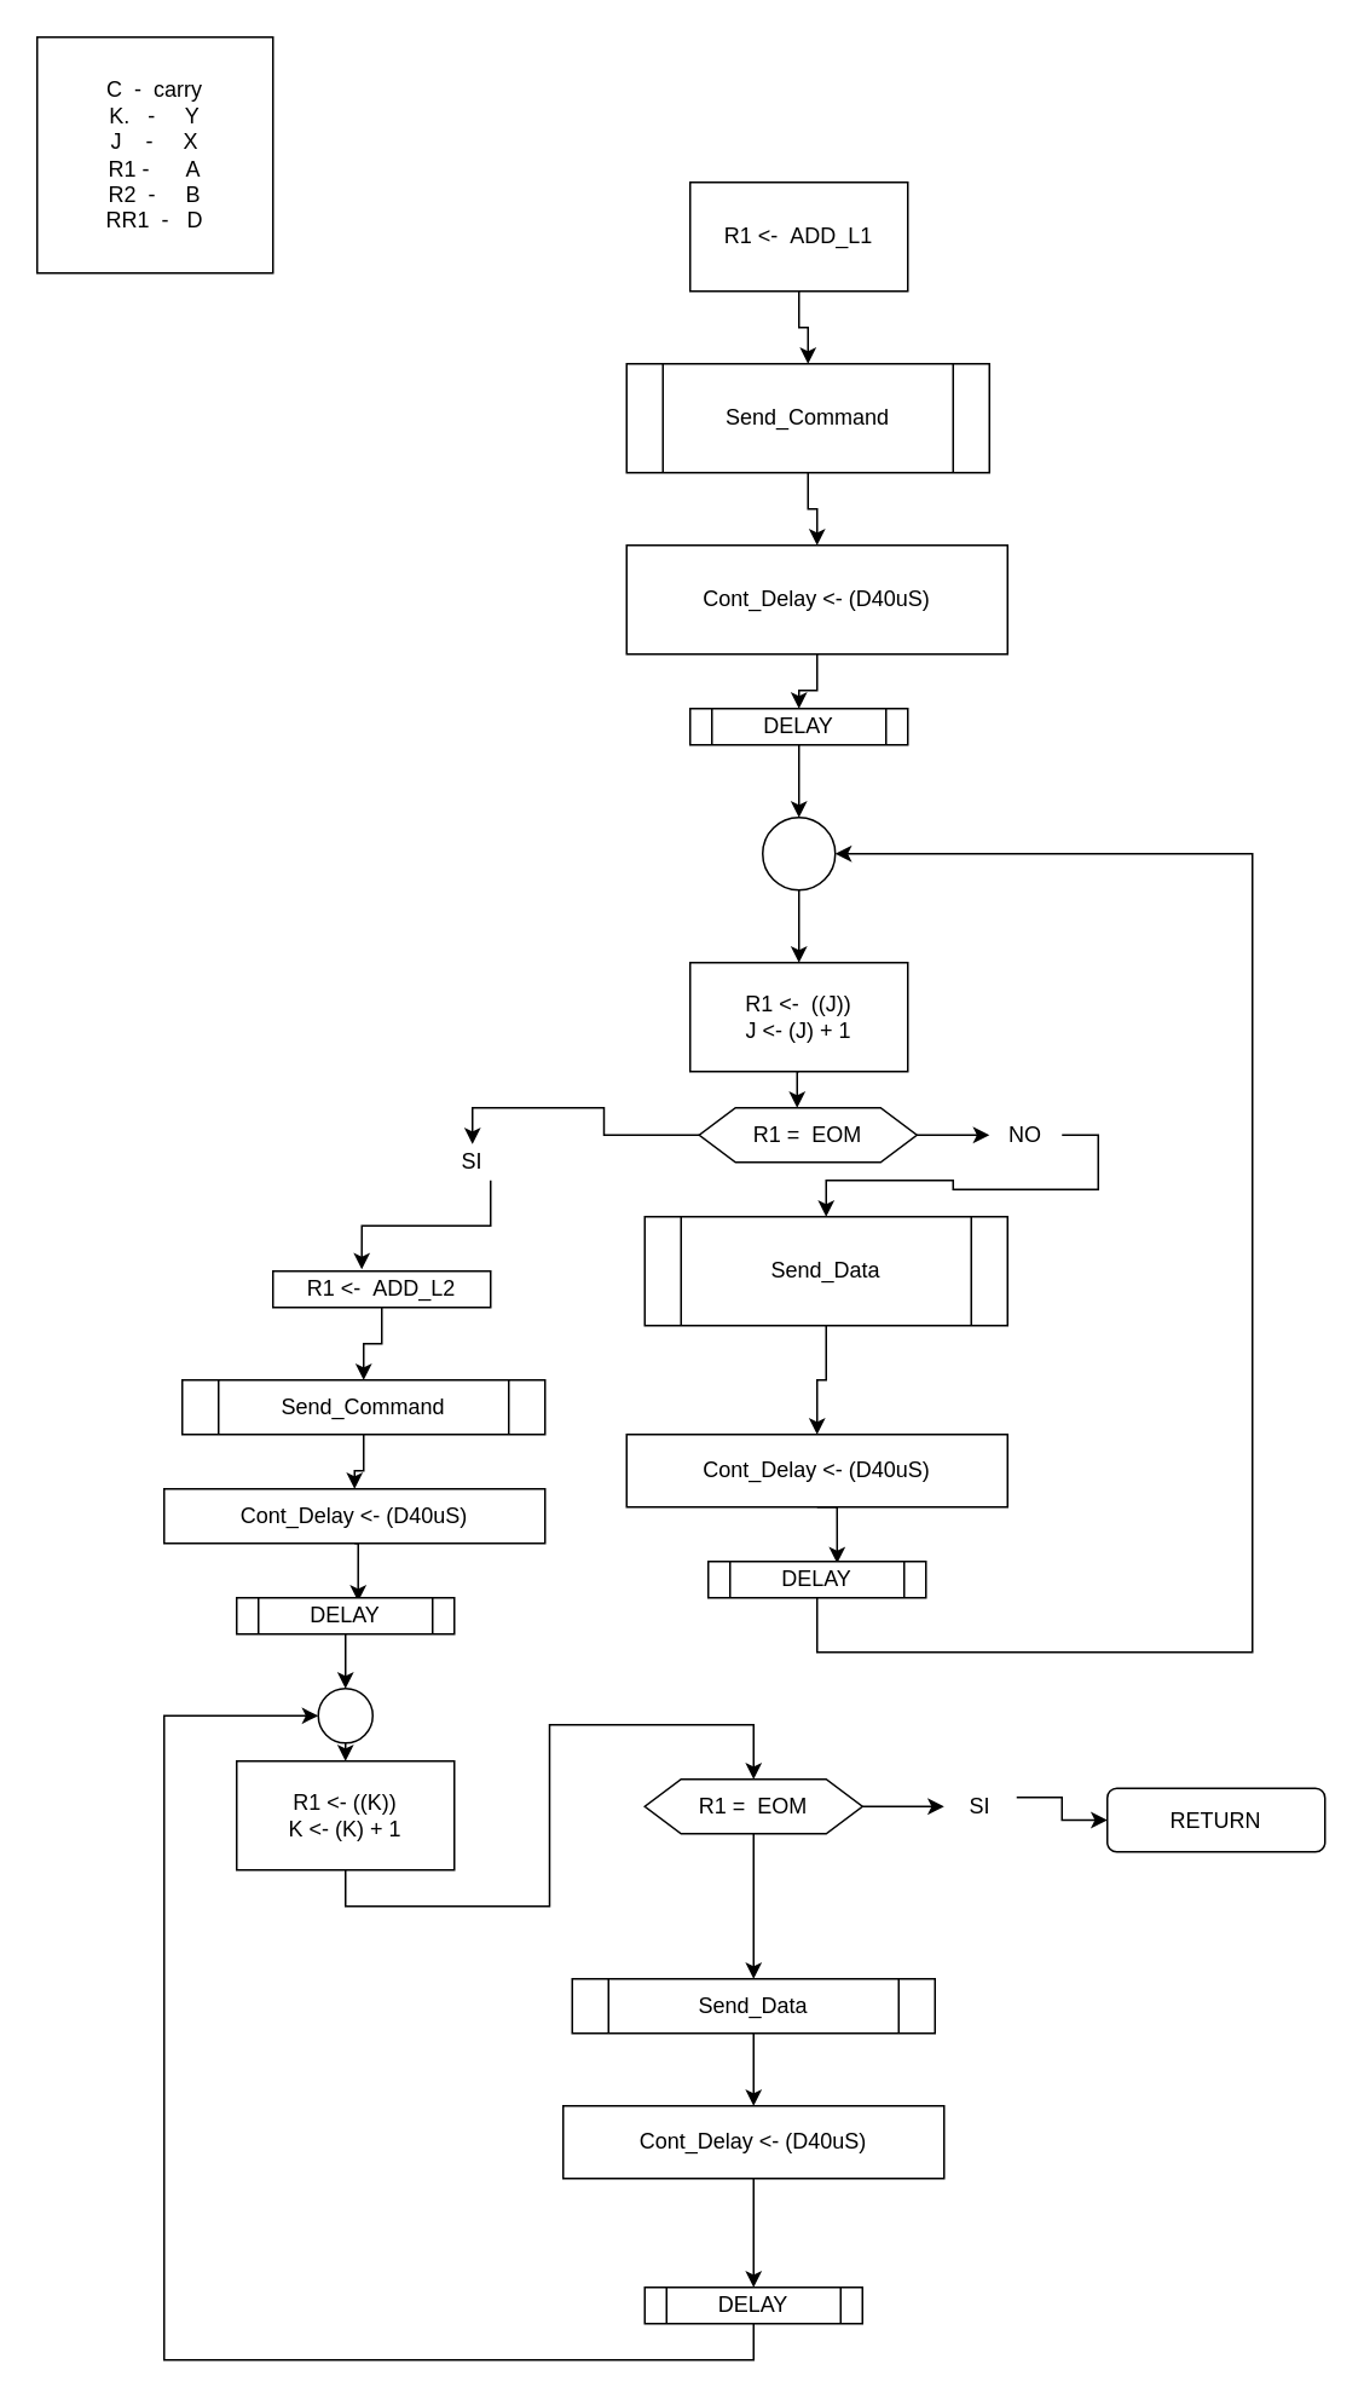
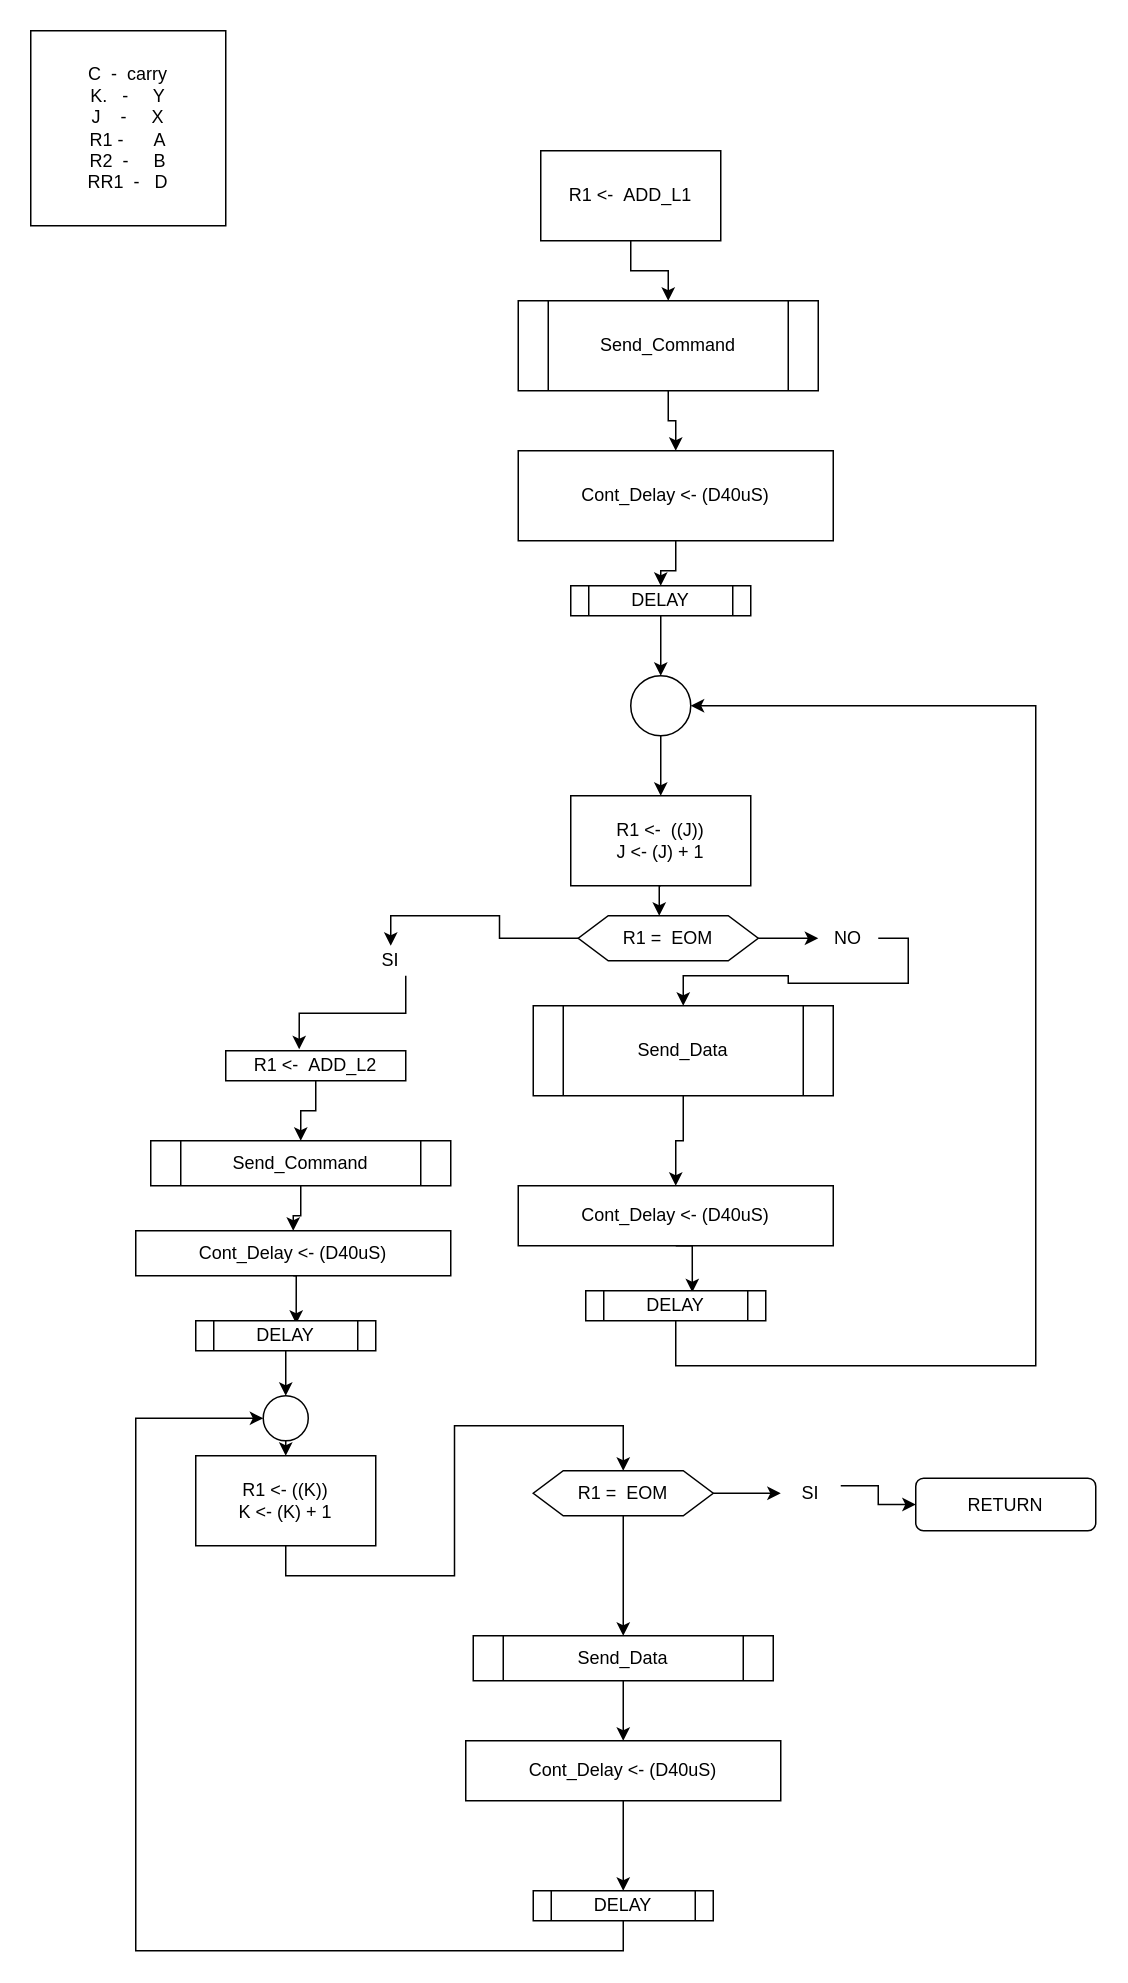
  <mxCell id="0" />
  <mxCell id="1" parent="0" />
  <mxCell id="2" value="C &amp;nbsp;- &amp;nbsp;carry&lt;br&gt;K. &amp;nbsp; - &amp;nbsp; &amp;nbsp; Y&lt;br&gt;J &amp;nbsp; &amp;nbsp;- &amp;nbsp; &amp;nbsp; X&lt;br&gt;R1 - &amp;nbsp; &amp;nbsp; &amp;nbsp;A&lt;br&gt;R2 &amp;nbsp;- &amp;nbsp; &amp;nbsp; B&lt;br&gt;RR1 &amp;nbsp;- &amp;nbsp; D" style="whiteSpace=wrap;html=1;aspect=fixed;" parent="1" vertex="1"><mxGeometry y="20" width="130" height="130" as="geometry" x="20" /></mxCell>
  <mxCell id="3" style="edgeStyle=orthogonalEdgeStyle;rounded=0;orthogonalLoop=1;jettySize=auto;html=1;exitX=0.5;exitY=1;exitDx=0;exitDy=0;" parent="1" source="4" target="6" edge="1"><mxGeometry relative="1" as="geometry" /></mxCell>
- <mxCell id="4" value="R1 &amp;lt;- &amp;nbsp;ADD_L1" style="rounded=0;whiteSpace=wrap;html=1;" parent="1" vertex="1"><mxGeometry x="380" y="100" width="120" height="60" as="geometry" /></mxCell>
+ <mxCell id="4" value="R1 &amp;lt;- &amp;nbsp;ADD_L1" style="rounded=0;whiteSpace=wrap;html=1;" parent="1" vertex="1"><mxGeometry x="360" y="100" width="120" height="60" as="geometry" /></mxCell>
  <mxCell id="5" style="edgeStyle=orthogonalEdgeStyle;rounded=0;orthogonalLoop=1;jettySize=auto;html=1;exitX=0.5;exitY=1;exitDx=0;exitDy=0;" parent="1" source="6" target="8" edge="1"><mxGeometry relative="1" as="geometry" /></mxCell>
  <mxCell id="6" value="Send_Command" style="shape=process;whiteSpace=wrap;html=1;backgroundOutline=1;" parent="1" vertex="1"><mxGeometry x="345" y="200" width="200" height="60" as="geometry" /></mxCell>
  <mxCell id="7" style="edgeStyle=orthogonalEdgeStyle;rounded=0;orthogonalLoop=1;jettySize=auto;html=1;exitX=0.5;exitY=1;exitDx=0;exitDy=0;" parent="1" source="8" target="10" edge="1"><mxGeometry relative="1" as="geometry" /></mxCell>
  <mxCell id="8" value="Cont_Delay &amp;lt;- (D40uS)" style="rounded=0;whiteSpace=wrap;html=1;" parent="1" vertex="1"><mxGeometry x="345" y="300" width="210" height="60" as="geometry" /></mxCell>
  <mxCell id="9" style="edgeStyle=orthogonalEdgeStyle;rounded=0;orthogonalLoop=1;jettySize=auto;html=1;exitX=0.5;exitY=1;exitDx=0;exitDy=0;entryX=0.5;entryY=0;entryDx=0;entryDy=0;" parent="1" source="10" target="12" edge="1"><mxGeometry relative="1" as="geometry" /></mxCell>
  <mxCell id="10" value="DELAY" style="shape=process;whiteSpace=wrap;html=1;backgroundOutline=1;" parent="1" vertex="1"><mxGeometry x="380" y="390" width="120" height="20" as="geometry" /></mxCell>
  <mxCell id="11" style="edgeStyle=orthogonalEdgeStyle;rounded=0;orthogonalLoop=1;jettySize=auto;html=1;exitX=0.5;exitY=1;exitDx=0;exitDy=0;entryX=0.5;entryY=0;entryDx=0;entryDy=0;" parent="1" source="12" target="14" edge="1"><mxGeometry relative="1" as="geometry" /></mxCell>
  <mxCell id="12" value="" style="ellipse;whiteSpace=wrap;html=1;aspect=fixed;" parent="1" vertex="1"><mxGeometry x="420" y="450" width="40" height="40" as="geometry" /></mxCell>
  <mxCell id="13" style="edgeStyle=orthogonalEdgeStyle;rounded=0;orthogonalLoop=1;jettySize=auto;html=1;exitX=0.5;exitY=1;exitDx=0;exitDy=0;entryX=0.45;entryY=0;entryDx=0;entryDy=0;entryPerimeter=0;" parent="1" source="14" target="17" edge="1"><mxGeometry relative="1" as="geometry" /></mxCell>
  <mxCell id="14" value="R1 &amp;lt;- &amp;nbsp;((J))&lt;br&gt;J &amp;lt;- (J) + 1" style="rounded=0;whiteSpace=wrap;html=1;" parent="1" vertex="1"><mxGeometry x="380" y="530" width="120" height="60" as="geometry" /></mxCell>
  <mxCell id="15" style="edgeStyle=orthogonalEdgeStyle;rounded=0;orthogonalLoop=1;jettySize=auto;html=1;exitX=0;exitY=0.5;exitDx=0;exitDy=0;entryX=0.5;entryY=0;entryDx=0;entryDy=0;" parent="1" source="17" target="25" edge="1"><mxGeometry relative="1" as="geometry" /></mxCell>
  <mxCell id="16" style="edgeStyle=orthogonalEdgeStyle;rounded=0;orthogonalLoop=1;jettySize=auto;html=1;exitX=1;exitY=0.5;exitDx=0;exitDy=0;entryX=0;entryY=0.5;entryDx=0;entryDy=0;" edge="1" parent="1" source="17" target="52"><mxGeometry relative="1" as="geometry" /></mxCell>
  <mxCell id="17" value="R1 = &amp;nbsp;EOM" style="shape=hexagon;perimeter=hexagonPerimeter2;whiteSpace=wrap;html=1;fixedSize=1;" parent="1" vertex="1"><mxGeometry x="385" y="610" width="120" height="30" as="geometry" /></mxCell>
  <mxCell id="18" style="edgeStyle=orthogonalEdgeStyle;rounded=0;orthogonalLoop=1;jettySize=auto;html=1;exitX=0.5;exitY=1;exitDx=0;exitDy=0;" parent="1" source="19" target="21" edge="1"><mxGeometry relative="1" as="geometry" /></mxCell>
  <mxCell id="19" value="Send_Data" style="shape=process;whiteSpace=wrap;html=1;backgroundOutline=1;" parent="1" vertex="1"><mxGeometry x="355" y="670" width="200" height="60" as="geometry" /></mxCell>
  <mxCell id="20" style="edgeStyle=orthogonalEdgeStyle;rounded=0;orthogonalLoop=1;jettySize=auto;html=1;exitX=0.5;exitY=1;exitDx=0;exitDy=0;entryX=0.592;entryY=0.05;entryDx=0;entryDy=0;entryPerimeter=0;" parent="1" source="21" target="23" edge="1"><mxGeometry relative="1" as="geometry" /></mxCell>
  <mxCell id="21" value="Cont_Delay &amp;lt;- (D40uS)" style="rounded=0;whiteSpace=wrap;html=1;" parent="1" vertex="1"><mxGeometry x="345" y="790" width="210" height="40" as="geometry" /></mxCell>
  <mxCell id="22" style="edgeStyle=orthogonalEdgeStyle;rounded=0;orthogonalLoop=1;jettySize=auto;html=1;exitX=0.5;exitY=1;exitDx=0;exitDy=0;entryX=1;entryY=0.5;entryDx=0;entryDy=0;" parent="1" source="23" target="12" edge="1"><mxGeometry relative="1" as="geometry"><Array as="points"><mxPoint x="450" y="910" /><mxPoint x="690" y="910" /><mxPoint x="690" y="470" /></Array></mxGeometry></mxCell>
  <mxCell id="23" value="DELAY" style="shape=process;whiteSpace=wrap;html=1;backgroundOutline=1;" parent="1" vertex="1"><mxGeometry x="390" y="860" width="120" height="20" as="geometry" /></mxCell>
  <mxCell id="24" style="edgeStyle=orthogonalEdgeStyle;rounded=0;orthogonalLoop=1;jettySize=auto;html=1;exitX=0.75;exitY=1;exitDx=0;exitDy=0;entryX=0.408;entryY=-0.05;entryDx=0;entryDy=0;entryPerimeter=0;" parent="1" source="25" target="27" edge="1"><mxGeometry relative="1" as="geometry" /></mxCell>
  <mxCell id="25" value="SI" style="text;html=1;strokeColor=none;fillColor=none;align=center;verticalAlign=middle;whiteSpace=wrap;rounded=0;" parent="1" vertex="1"><mxGeometry x="240" y="630" width="40" height="20" as="geometry" /></mxCell>
  <mxCell id="26" style="edgeStyle=orthogonalEdgeStyle;rounded=0;orthogonalLoop=1;jettySize=auto;html=1;exitX=0.5;exitY=1;exitDx=0;exitDy=0;" parent="1" source="27" target="30" edge="1"><mxGeometry relative="1" as="geometry" /></mxCell>
  <mxCell id="27" value="R1 &amp;lt;- &amp;nbsp;ADD_L2" style="rounded=0;whiteSpace=wrap;html=1;" parent="1" vertex="1"><mxGeometry x="150" y="700" width="120" height="20" as="geometry" /></mxCell>
  <mxCell id="28" style="edgeStyle=orthogonalEdgeStyle;rounded=0;orthogonalLoop=1;jettySize=auto;html=1;exitX=0.5;exitY=1;exitDx=0;exitDy=0;" parent="1" source="6" target="6" edge="1"><mxGeometry relative="1" as="geometry" /></mxCell>
  <mxCell id="29" style="edgeStyle=orthogonalEdgeStyle;rounded=0;orthogonalLoop=1;jettySize=auto;html=1;exitX=0.5;exitY=1;exitDx=0;exitDy=0;" parent="1" source="30" target="32" edge="1"><mxGeometry relative="1" as="geometry" /></mxCell>
  <mxCell id="30" value="Send_Command" style="shape=process;whiteSpace=wrap;html=1;backgroundOutline=1;" parent="1" vertex="1"><mxGeometry x="100" y="760" width="200" height="30" as="geometry" /></mxCell>
  <mxCell id="31" style="edgeStyle=orthogonalEdgeStyle;rounded=0;orthogonalLoop=1;jettySize=auto;html=1;exitX=0.5;exitY=1;exitDx=0;exitDy=0;entryX=0.558;entryY=0.1;entryDx=0;entryDy=0;entryPerimeter=0;" parent="1" source="32" target="34" edge="1"><mxGeometry relative="1" as="geometry" /></mxCell>
  <mxCell id="32" value="Cont_Delay &amp;lt;- (D40uS)" style="rounded=0;whiteSpace=wrap;html=1;" parent="1" vertex="1"><mxGeometry x="90" y="820" width="210" height="30" as="geometry" /></mxCell>
  <mxCell id="33" style="edgeStyle=orthogonalEdgeStyle;rounded=0;orthogonalLoop=1;jettySize=auto;html=1;exitX=0.5;exitY=1;exitDx=0;exitDy=0;entryX=0.5;entryY=0;entryDx=0;entryDy=0;" parent="1" source="34" target="38" edge="1"><mxGeometry relative="1" as="geometry" /></mxCell>
  <mxCell id="34" value="DELAY" style="shape=process;whiteSpace=wrap;html=1;backgroundOutline=1;" parent="1" vertex="1"><mxGeometry x="130" y="880" width="120" height="20" as="geometry" /></mxCell>
  <mxCell id="35" style="edgeStyle=orthogonalEdgeStyle;rounded=0;orthogonalLoop=1;jettySize=auto;html=1;exitX=0.5;exitY=1;exitDx=0;exitDy=0;entryX=0.5;entryY=0;entryDx=0;entryDy=0;" parent="1" source="36" target="41" edge="1"><mxGeometry relative="1" as="geometry" /></mxCell>
  <mxCell id="36" value="R1 &amp;lt;- ((K))&lt;br&gt;K &amp;lt;- (K) + 1" style="rounded=0;whiteSpace=wrap;html=1;" parent="1" vertex="1"><mxGeometry x="130" y="970" width="120" height="60" as="geometry" /></mxCell>
  <mxCell id="37" style="edgeStyle=orthogonalEdgeStyle;rounded=0;orthogonalLoop=1;jettySize=auto;html=1;exitX=0.5;exitY=1;exitDx=0;exitDy=0;entryX=0.5;entryY=0;entryDx=0;entryDy=0;" parent="1" source="38" target="36" edge="1"><mxGeometry relative="1" as="geometry" /></mxCell>
  <mxCell id="38" value="" style="ellipse;whiteSpace=wrap;html=1;aspect=fixed;" parent="1" vertex="1"><mxGeometry x="175" y="930" width="30" height="30" as="geometry" /></mxCell>
  <mxCell id="39" style="edgeStyle=orthogonalEdgeStyle;rounded=0;orthogonalLoop=1;jettySize=auto;html=1;exitX=1;exitY=0.5;exitDx=0;exitDy=0;" parent="1" source="41" target="43" edge="1"><mxGeometry relative="1" as="geometry" /></mxCell>
  <mxCell id="40" style="edgeStyle=orthogonalEdgeStyle;rounded=0;orthogonalLoop=1;jettySize=auto;html=1;exitX=0.5;exitY=1;exitDx=0;exitDy=0;" parent="1" source="41" target="46" edge="1"><mxGeometry relative="1" as="geometry" /></mxCell>
  <mxCell id="41" value="R1 = &amp;nbsp;EOM" style="shape=hexagon;perimeter=hexagonPerimeter2;whiteSpace=wrap;html=1;fixedSize=1;" parent="1" vertex="1"><mxGeometry x="355" y="980" width="120" height="30" as="geometry" /></mxCell>
  <mxCell id="42" style="edgeStyle=orthogonalEdgeStyle;rounded=0;orthogonalLoop=1;jettySize=auto;html=1;exitX=1;exitY=0.25;exitDx=0;exitDy=0;" parent="1" source="43" target="44" edge="1"><mxGeometry relative="1" as="geometry" /></mxCell>
  <mxCell id="43" value="SI" style="text;html=1;strokeColor=none;fillColor=none;align=center;verticalAlign=middle;whiteSpace=wrap;rounded=0;" parent="1" vertex="1"><mxGeometry x="520" y="985" width="40" height="20" as="geometry" /></mxCell>
  <mxCell id="44" value="RETURN" style="rounded=1;whiteSpace=wrap;html=1;" parent="1" vertex="1"><mxGeometry x="610" y="985" width="120" height="35" as="geometry" /></mxCell>
  <mxCell id="45" style="edgeStyle=orthogonalEdgeStyle;rounded=0;orthogonalLoop=1;jettySize=auto;html=1;exitX=0.5;exitY=1;exitDx=0;exitDy=0;entryX=0.5;entryY=0;entryDx=0;entryDy=0;" parent="1" source="46" target="48" edge="1"><mxGeometry relative="1" as="geometry" /></mxCell>
  <mxCell id="46" value="Send_Data" style="shape=process;whiteSpace=wrap;html=1;backgroundOutline=1;" parent="1" vertex="1"><mxGeometry x="315" y="1090" width="200" height="30" as="geometry" /></mxCell>
  <mxCell id="47" style="edgeStyle=orthogonalEdgeStyle;rounded=0;orthogonalLoop=1;jettySize=auto;html=1;exitX=0.5;exitY=1;exitDx=0;exitDy=0;entryX=0.5;entryY=0;entryDx=0;entryDy=0;" parent="1" source="48" target="50" edge="1"><mxGeometry relative="1" as="geometry" /></mxCell>
  <mxCell id="48" value="Cont_Delay &amp;lt;- (D40uS)" style="rounded=0;whiteSpace=wrap;html=1;" parent="1" vertex="1"><mxGeometry x="310" y="1160" width="210" height="40" as="geometry" /></mxCell>
  <mxCell id="49" style="edgeStyle=orthogonalEdgeStyle;rounded=0;orthogonalLoop=1;jettySize=auto;html=1;exitX=0.5;exitY=1;exitDx=0;exitDy=0;entryX=0;entryY=0.5;entryDx=0;entryDy=0;" parent="1" source="50" target="38" edge="1"><mxGeometry relative="1" as="geometry"><Array as="points"><mxPoint x="415" y="1300" /><mxPoint x="90" y="1300" /><mxPoint x="90" y="945" /></Array></mxGeometry></mxCell>
  <mxCell id="50" value="DELAY" style="shape=process;whiteSpace=wrap;html=1;backgroundOutline=1;" parent="1" vertex="1"><mxGeometry x="355" y="1260" width="120" height="20" as="geometry" /></mxCell>
  <mxCell id="51" style="edgeStyle=orthogonalEdgeStyle;rounded=0;orthogonalLoop=1;jettySize=auto;html=1;exitX=1;exitY=0.5;exitDx=0;exitDy=0;" edge="1" parent="1" source="52" target="19"><mxGeometry relative="1" as="geometry" /></mxCell>
  <mxCell id="52" value="NO" style="text;html=1;strokeColor=none;fillColor=none;align=center;verticalAlign=middle;whiteSpace=wrap;rounded=0;" vertex="1" parent="1"><mxGeometry x="545" y="615" width="40" height="20" as="geometry" /></mxCell>
